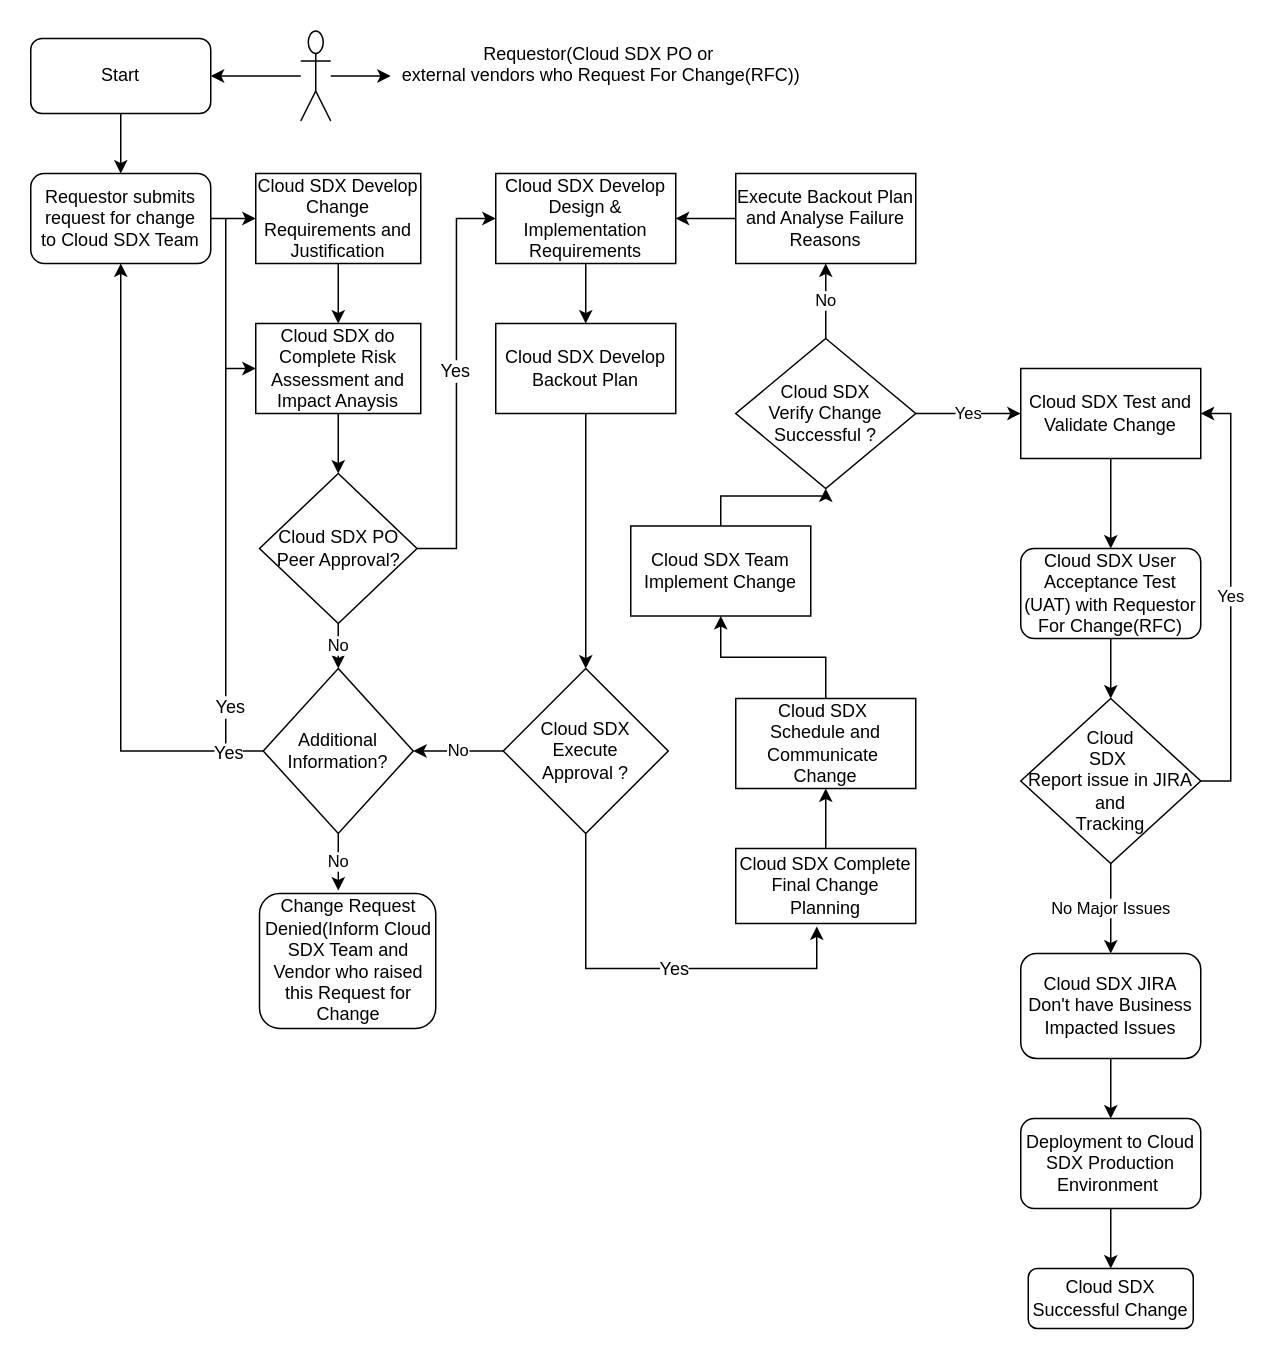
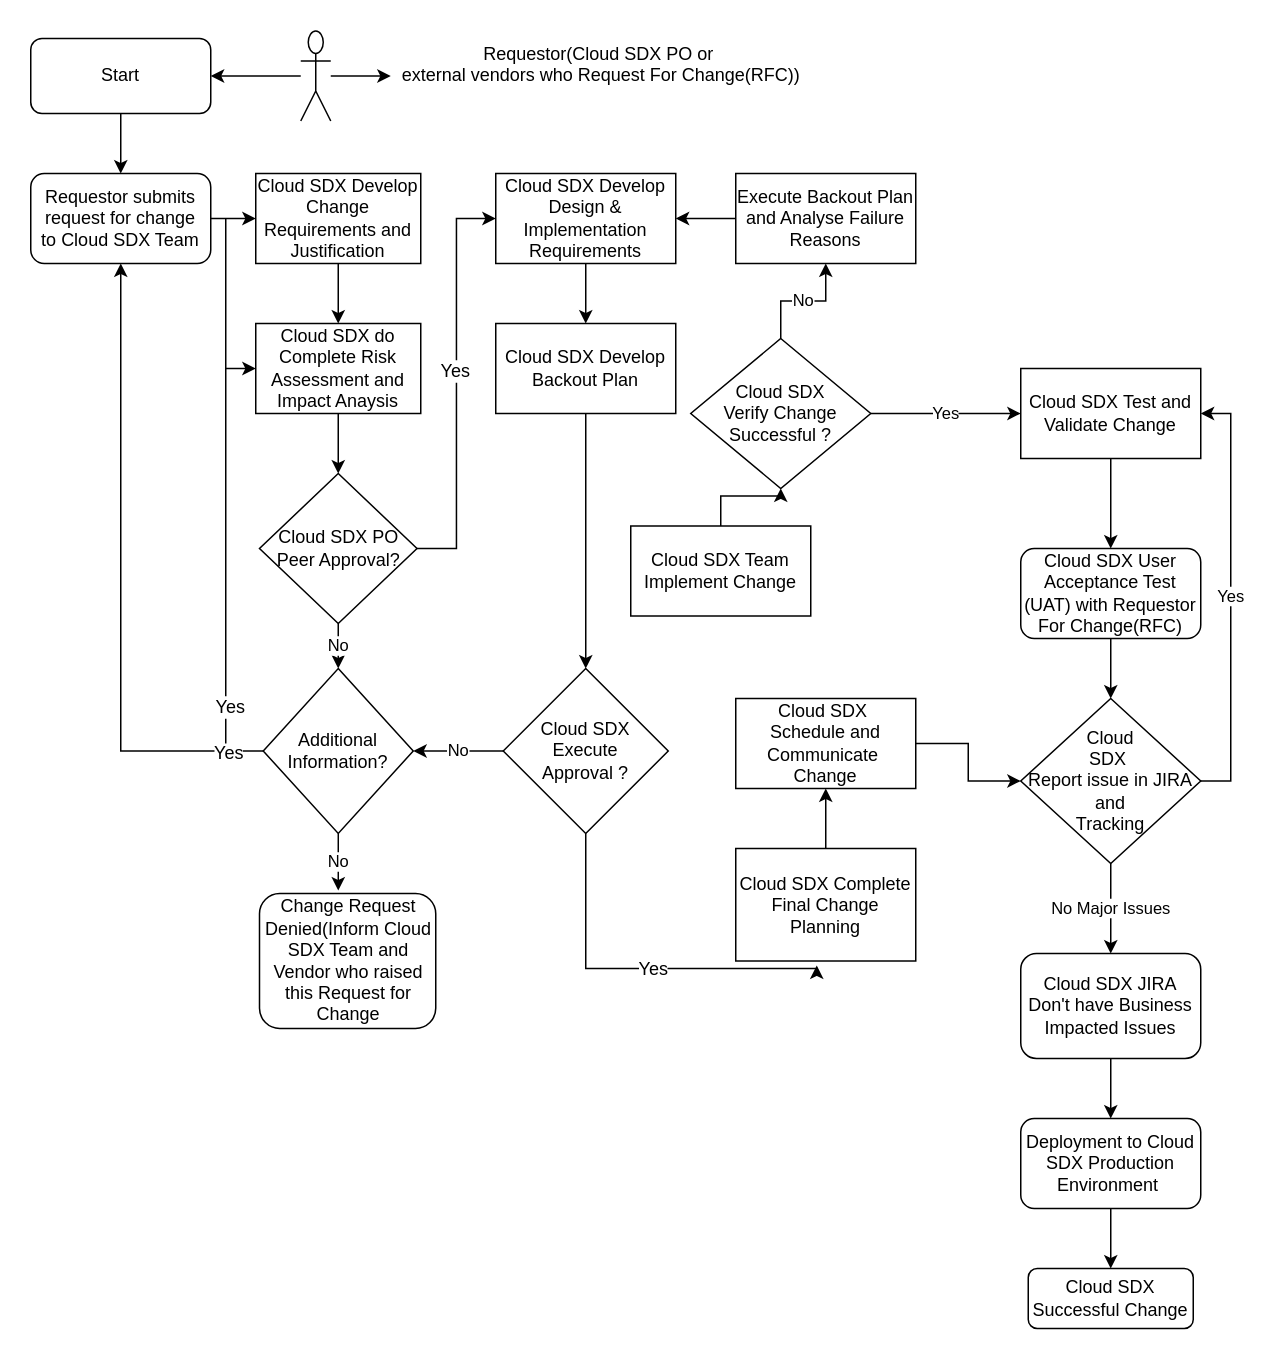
  <mxCell id="0" />
  <mxCell id="1" parent="0" />
  <mxCell id="2" value="" style="edgeStyle=orthogonalEdgeStyle;rounded=0;orthogonalLoop=1;jettySize=auto;html=1;" edge="1" parent="1" source="4" target="56"><mxGeometry relative="1" as="geometry" /></mxCell>
  <mxCell id="3" value="" style="edgeStyle=orthogonalEdgeStyle;rounded=0;orthogonalLoop=1;jettySize=auto;html=1;" edge="1" parent="1" source="4" target="10"><mxGeometry relative="1" as="geometry" /></mxCell>
  <mxCell id="4" value="&lt;div&gt;&lt;br&gt;&lt;/div&gt;" style="shape=umlActor;verticalLabelPosition=bottom;labelBackgroundColor=#ffffff;verticalAlign=top;html=1;outlineConnect=0;align=left;" vertex="1" parent="1"><mxGeometry x="200" y="20" width="20" height="60" as="geometry" /></mxCell>
  <mxCell id="5" style="edgeStyle=orthogonalEdgeStyle;rounded=0;orthogonalLoop=1;jettySize=auto;html=1;exitX=1;exitY=0.5;exitDx=0;exitDy=0;entryX=0;entryY=0.5;entryDx=0;entryDy=0;" edge="1" parent="1" target="7"><mxGeometry relative="1" as="geometry"><mxPoint x="140" y="145" as="sourcePoint" /><Array as="points"><mxPoint x="140" y="145" /></Array></mxGeometry></mxCell>
  <mxCell id="6" style="edgeStyle=orthogonalEdgeStyle;rounded=0;orthogonalLoop=1;jettySize=auto;html=1;entryX=0.5;entryY=0;entryDx=0;entryDy=0;" edge="1" parent="1" source="7" target="14"><mxGeometry relative="1" as="geometry" /></mxCell>
  <mxCell id="7" value="Cloud SDX Develop Change Requirements and Justification" style="rounded=0;whiteSpace=wrap;html=1;" vertex="1" parent="1"><mxGeometry x="170" y="115" width="110" height="60" as="geometry" /></mxCell>
  <mxCell id="8" style="edgeStyle=orthogonalEdgeStyle;rounded=0;orthogonalLoop=1;jettySize=auto;html=1;entryX=0.5;entryY=0;entryDx=0;entryDy=0;" edge="1" parent="1" source="9" target="16"><mxGeometry relative="1" as="geometry" /></mxCell>
  <mxCell id="9" value="Cloud SDX Develop Design &amp;amp; Implementation Requirements" style="rounded=0;whiteSpace=wrap;html=1;" vertex="1" parent="1"><mxGeometry x="330" y="115" width="120" height="60" as="geometry" /></mxCell>
  <mxCell id="10" value="&lt;div&gt;Requestor(Cloud SDX PO or&amp;nbsp;&lt;/div&gt;&lt;div&gt;external vendors who Request For Change(RFC))&lt;/div&gt;&lt;div&gt;&lt;br style=&quot;text-align: left ; background-color: rgb(255 , 255 , 255)&quot;&gt;&lt;/div&gt;" style="text;html=1;align=center;verticalAlign=middle;resizable=0;points=[];autosize=1;" vertex="1" parent="1"><mxGeometry x="260" y="25" width="280" height="50" as="geometry" /></mxCell>
  <mxCell id="11" style="edgeStyle=orthogonalEdgeStyle;rounded=0;orthogonalLoop=1;jettySize=auto;html=1;entryX=1;entryY=0.5;entryDx=0;entryDy=0;" edge="1" parent="1" source="12" target="9"><mxGeometry relative="1" as="geometry" /></mxCell>
  <mxCell id="12" value="Execute Backout Plan and Analyse Failure Reasons" style="rounded=0;whiteSpace=wrap;html=1;" vertex="1" parent="1"><mxGeometry x="490" y="115" width="120" height="60" as="geometry" /></mxCell>
  <mxCell id="13" value="" style="edgeStyle=orthogonalEdgeStyle;rounded=0;orthogonalLoop=1;jettySize=auto;html=1;" edge="1" parent="1" source="14" target="20"><mxGeometry relative="1" as="geometry"><Array as="points"><mxPoint x="225" y="315" /><mxPoint x="225" y="315" /></Array></mxGeometry></mxCell>
  <mxCell id="14" value="Cloud SDX do Complete Risk Assessment and Impact Anaysis" style="rounded=0;whiteSpace=wrap;html=1;" vertex="1" parent="1"><mxGeometry x="170" y="215" width="110" height="60" as="geometry" /></mxCell>
  <mxCell id="15" style="edgeStyle=orthogonalEdgeStyle;rounded=0;orthogonalLoop=1;jettySize=auto;html=1;" edge="1" parent="1" source="16" target="29"><mxGeometry relative="1" as="geometry" /></mxCell>
  <mxCell id="16" value="&lt;span style=&quot;white-space: normal&quot;&gt;Cloud SDX Develop Backout Plan&lt;/span&gt;" style="rounded=0;whiteSpace=wrap;html=1;" vertex="1" parent="1"><mxGeometry x="330" y="215" width="120" height="60" as="geometry" /></mxCell>
  <mxCell id="17" style="edgeStyle=orthogonalEdgeStyle;rounded=0;orthogonalLoop=1;jettySize=auto;html=1;exitX=1;exitY=0.5;exitDx=0;exitDy=0;entryX=0;entryY=0.5;entryDx=0;entryDy=0;" edge="1" parent="1" source="20" target="9"><mxGeometry relative="1" as="geometry"><mxPoint x="300" y="185" as="targetPoint" /></mxGeometry></mxCell>
  <mxCell id="18" value="Yes" style="text;html=1;align=center;verticalAlign=middle;resizable=0;points=[];labelBackgroundColor=#ffffff;" vertex="1" connectable="0" parent="17"><mxGeometry x="0.066" y="1" relative="1" as="geometry"><mxPoint as="offset" /></mxGeometry></mxCell>
  <mxCell id="19" value="No" style="edgeStyle=orthogonalEdgeStyle;rounded=0;orthogonalLoop=1;jettySize=auto;html=1;entryX=0.5;entryY=0;entryDx=0;entryDy=0;" edge="1" parent="1" source="20" target="24"><mxGeometry relative="1" as="geometry" /></mxCell>
  <mxCell id="20" value="Cloud SDX PO Peer Approval?" style="rhombus;whiteSpace=wrap;html=1;" vertex="1" parent="1"><mxGeometry x="172.5" y="315" width="105" height="100" as="geometry" /></mxCell>
  <mxCell id="21" value="No" style="edgeStyle=orthogonalEdgeStyle;rounded=0;orthogonalLoop=1;jettySize=auto;html=1;entryX=0.447;entryY=-0.022;entryDx=0;entryDy=0;entryPerimeter=0;" edge="1" parent="1" source="24" target="25"><mxGeometry relative="1" as="geometry" /></mxCell>
  <mxCell id="22" style="edgeStyle=orthogonalEdgeStyle;rounded=0;orthogonalLoop=1;jettySize=auto;html=1;entryX=0.5;entryY=1;entryDx=0;entryDy=0;" edge="1" parent="1" source="24" target="42"><mxGeometry relative="1" as="geometry"><mxPoint x="90" y="205" as="targetPoint" /></mxGeometry></mxCell>
  <mxCell id="23" value="Yes" style="text;html=1;align=center;verticalAlign=middle;resizable=0;points=[];labelBackgroundColor=#ffffff;" vertex="1" connectable="0" parent="22"><mxGeometry x="-0.886" y="1" relative="1" as="geometry"><mxPoint as="offset" /></mxGeometry></mxCell>
  <mxCell id="24" value="Additional Information?" style="rhombus;whiteSpace=wrap;html=1;" vertex="1" parent="1"><mxGeometry x="175" y="445" width="100" height="110" as="geometry" /></mxCell>
  <mxCell id="25" value="Change Request Denied(Inform Cloud SDX Team and Vendor who raised this Request for Change" style="rounded=1;whiteSpace=wrap;html=1;" vertex="1" parent="1"><mxGeometry x="172.5" y="595" width="117.5" height="90" as="geometry" /></mxCell>
  <mxCell id="26" style="edgeStyle=orthogonalEdgeStyle;rounded=0;orthogonalLoop=1;jettySize=auto;html=1;entryX=0.45;entryY=1.04;entryDx=0;entryDy=0;entryPerimeter=0;" edge="1" parent="1" source="29" target="38"><mxGeometry relative="1" as="geometry"><mxPoint x="550" y="645" as="targetPoint" /><Array as="points"><mxPoint x="390" y="645" /><mxPoint x="544" y="645" /></Array></mxGeometry></mxCell>
  <mxCell id="27" value="Yes" style="text;html=1;align=center;verticalAlign=middle;resizable=0;points=[];labelBackgroundColor=#ffffff;" vertex="1" connectable="0" parent="26"><mxGeometry x="0.088" relative="1" as="geometry"><mxPoint as="offset" /></mxGeometry></mxCell>
  <mxCell id="28" value="No" style="edgeStyle=orthogonalEdgeStyle;rounded=0;orthogonalLoop=1;jettySize=auto;html=1;exitX=0;exitY=0.5;exitDx=0;exitDy=0;entryX=1;entryY=0.5;entryDx=0;entryDy=0;" edge="1" parent="1" source="29" target="24"><mxGeometry relative="1" as="geometry" /></mxCell>
  <mxCell id="29" value="Cloud SDX &lt;br&gt;Execute &lt;br&gt;Approval ?" style="rhombus;whiteSpace=wrap;html=1;" vertex="1" parent="1"><mxGeometry x="335" y="445" width="110" height="110" as="geometry" /></mxCell>
  <mxCell id="30" value="Yes" style="edgeStyle=orthogonalEdgeStyle;rounded=0;orthogonalLoop=1;jettySize=auto;html=1;entryX=0;entryY=0.5;entryDx=0;entryDy=0;" edge="1" parent="1" source="32" target="40"><mxGeometry relative="1" as="geometry" /></mxCell>
  <mxCell id="31" value="No" style="edgeStyle=orthogonalEdgeStyle;rounded=0;orthogonalLoop=1;jettySize=auto;html=1;entryX=0.5;entryY=1;entryDx=0;entryDy=0;" edge="1" parent="1" source="32" target="12"><mxGeometry relative="1" as="geometry" /></mxCell>
- <mxCell id="32" value="Cloud SDX &lt;br&gt;Verify Change &lt;br&gt;Successful ?" style="rhombus;whiteSpace=wrap;html=1;" vertex="1" parent="1"><mxGeometry x="490" y="225" width="120" height="100" as="geometry" /></mxCell>
+ <mxCell id="32" value="Cloud SDX &lt;br&gt;Verify Change &lt;br&gt;Successful ?" style="rhombus;whiteSpace=wrap;html=1;" vertex="1" parent="1"><mxGeometry x="460" y="225" width="120" height="100" as="geometry" /></mxCell>
  <mxCell id="33" style="edgeStyle=orthogonalEdgeStyle;rounded=0;orthogonalLoop=1;jettySize=auto;html=1;entryX=0.5;entryY=1;entryDx=0;entryDy=0;" edge="1" parent="1" source="34" target="32"><mxGeometry relative="1" as="geometry" /></mxCell>
  <mxCell id="34" value="&lt;span style=&quot;white-space: normal&quot;&gt;Cloud SDX Team Implement Change&lt;/span&gt;" style="rounded=0;whiteSpace=wrap;html=1;" vertex="1" parent="1"><mxGeometry x="420" y="350" width="120" height="60" as="geometry" /></mxCell>
- <mxCell id="35" style="edgeStyle=orthogonalEdgeStyle;rounded=0;orthogonalLoop=1;jettySize=auto;html=1;entryX=0.5;entryY=1;entryDx=0;entryDy=0;" edge="1" parent="1" source="36" target="34"><mxGeometry relative="1" as="geometry" /></mxCell>
+ <mxCell id="35" style="edgeStyle=orthogonalEdgeStyle;rounded=0;orthogonalLoop=1;jettySize=auto;html=1;" edge="1" parent="1" source="36" target="48"><mxGeometry relative="1" as="geometry" /></mxCell>
  <mxCell id="36" value="Cloud SDX&amp;nbsp;&lt;br&gt;Schedule and Communicate&amp;nbsp; Change" style="rounded=0;whiteSpace=wrap;html=1;" vertex="1" parent="1"><mxGeometry x="490" y="465" width="120" height="60" as="geometry" /></mxCell>
  <mxCell id="37" style="edgeStyle=orthogonalEdgeStyle;rounded=0;orthogonalLoop=1;jettySize=auto;html=1;entryX=0.5;entryY=1;entryDx=0;entryDy=0;" edge="1" parent="1" source="38" target="36"><mxGeometry relative="1" as="geometry" /></mxCell>
- <mxCell id="38" value="&lt;span style=&quot;white-space: normal&quot;&gt;Cloud SDX Complete Final Change Planning&lt;/span&gt;" style="rounded=0;whiteSpace=wrap;html=1;" vertex="1" parent="1"><mxGeometry x="490" y="565" width="120" height="50" as="geometry" /></mxCell>
+ <mxCell id="38" value="&lt;span style=&quot;white-space: normal&quot;&gt;Cloud SDX Complete Final Change Planning&lt;/span&gt;" style="rounded=0;whiteSpace=wrap;html=1;" vertex="1" parent="1"><mxGeometry x="490" y="565" width="120" height="75" as="geometry" /></mxCell>
  <mxCell id="39" value="" style="edgeStyle=orthogonalEdgeStyle;rounded=0;orthogonalLoop=1;jettySize=auto;html=1;" edge="1" parent="1" source="40" target="50"><mxGeometry relative="1" as="geometry" /></mxCell>
  <mxCell id="40" value="Cloud SDX&amp;nbsp;Test and Validate Change" style="rounded=0;whiteSpace=wrap;html=1;" vertex="1" parent="1"><mxGeometry x="680" y="245" width="120" height="60" as="geometry" /></mxCell>
  <mxCell id="41" value="Cloud SDX Successful Change" style="rounded=1;whiteSpace=wrap;html=1;" vertex="1" parent="1"><mxGeometry x="685" y="845" width="110" height="40" as="geometry" /></mxCell>
  <mxCell id="42" value="&lt;span style=&quot;white-space: normal&quot;&gt;Requestor submits request for change to&amp;nbsp;&lt;/span&gt;&lt;span style=&quot;white-space: normal&quot;&gt;Cloud SDX Team&lt;/span&gt;&lt;span style=&quot;white-space: normal&quot;&gt;&lt;br&gt;&lt;/span&gt;" style="rounded=1;whiteSpace=wrap;html=1;" vertex="1" parent="1"><mxGeometry x="20" y="115" width="120" height="60" as="geometry" /></mxCell>
  <mxCell id="43" value="" style="endArrow=none;html=1;" edge="1" parent="1"><mxGeometry width="50" height="50" relative="1" as="geometry"><mxPoint x="150" y="495" as="sourcePoint" /><mxPoint x="150" y="145" as="targetPoint" /></mxGeometry></mxCell>
  <mxCell id="44" value="Yes" style="text;html=1;align=center;verticalAlign=middle;resizable=0;points=[];labelBackgroundColor=#ffffff;" vertex="1" connectable="0" parent="43"><mxGeometry x="-0.857" y="-2" relative="1" as="geometry"><mxPoint as="offset" /></mxGeometry></mxCell>
  <mxCell id="45" value="" style="endArrow=classic;html=1;entryX=0;entryY=0.5;entryDx=0;entryDy=0;" edge="1" parent="1" target="14"><mxGeometry width="50" height="50" relative="1" as="geometry"><mxPoint x="150" y="245" as="sourcePoint" /><mxPoint x="180" y="315" as="targetPoint" /></mxGeometry></mxCell>
  <mxCell id="46" value="Yes" style="edgeStyle=orthogonalEdgeStyle;rounded=0;orthogonalLoop=1;jettySize=auto;html=1;entryX=1;entryY=0.5;entryDx=0;entryDy=0;" edge="1" parent="1" source="48" target="40"><mxGeometry relative="1" as="geometry"><Array as="points"><mxPoint x="820" y="520" /><mxPoint x="820" y="275" /></Array></mxGeometry></mxCell>
  <mxCell id="47" value="No Major Issues" style="edgeStyle=orthogonalEdgeStyle;rounded=0;orthogonalLoop=1;jettySize=auto;html=1;" edge="1" parent="1" source="48" target="52"><mxGeometry relative="1" as="geometry" /></mxCell>
  <mxCell id="48" value="Cloud &lt;br&gt;SDX&amp;nbsp;&lt;br&gt;Report issue in JIRA &lt;br&gt;and &lt;br&gt;Tracking" style="rhombus;whiteSpace=wrap;html=1;" vertex="1" parent="1"><mxGeometry x="680" y="465" width="120" height="110" as="geometry" /></mxCell>
  <mxCell id="49" value="" style="edgeStyle=orthogonalEdgeStyle;rounded=0;orthogonalLoop=1;jettySize=auto;html=1;" edge="1" parent="1" source="50" target="48"><mxGeometry relative="1" as="geometry" /></mxCell>
  <mxCell id="50" value="Cloud SDX User Acceptance Test&lt;br&gt;(UAT) with Requestor For Change(RFC)" style="rounded=1;whiteSpace=wrap;html=1;" vertex="1" parent="1"><mxGeometry x="680" y="365" width="120" height="60" as="geometry" /></mxCell>
  <mxCell id="51" value="" style="edgeStyle=orthogonalEdgeStyle;rounded=0;orthogonalLoop=1;jettySize=auto;html=1;" edge="1" parent="1" source="52" target="54"><mxGeometry relative="1" as="geometry" /></mxCell>
  <mxCell id="52" value="Cloud SDX JIRA Don't have Business&lt;br&gt;Impacted Issues&lt;br&gt;" style="rounded=1;whiteSpace=wrap;html=1;" vertex="1" parent="1"><mxGeometry x="680" y="635" width="120" height="70" as="geometry" /></mxCell>
  <mxCell id="53" value="" style="edgeStyle=orthogonalEdgeStyle;rounded=0;orthogonalLoop=1;jettySize=auto;html=1;" edge="1" parent="1" source="54" target="41"><mxGeometry relative="1" as="geometry" /></mxCell>
  <mxCell id="54" value="Deployment to Cloud SDX Production Environment&amp;nbsp;" style="rounded=1;whiteSpace=wrap;html=1;" vertex="1" parent="1"><mxGeometry x="680" y="745" width="120" height="60" as="geometry" /></mxCell>
  <mxCell id="55" value="" style="edgeStyle=orthogonalEdgeStyle;rounded=0;orthogonalLoop=1;jettySize=auto;html=1;" edge="1" parent="1" source="56" target="42"><mxGeometry relative="1" as="geometry" /></mxCell>
  <mxCell id="56" value="Start" style="rounded=1;whiteSpace=wrap;html=1;" vertex="1" parent="1"><mxGeometry x="20" y="25" width="120" height="50" as="geometry" /></mxCell>
